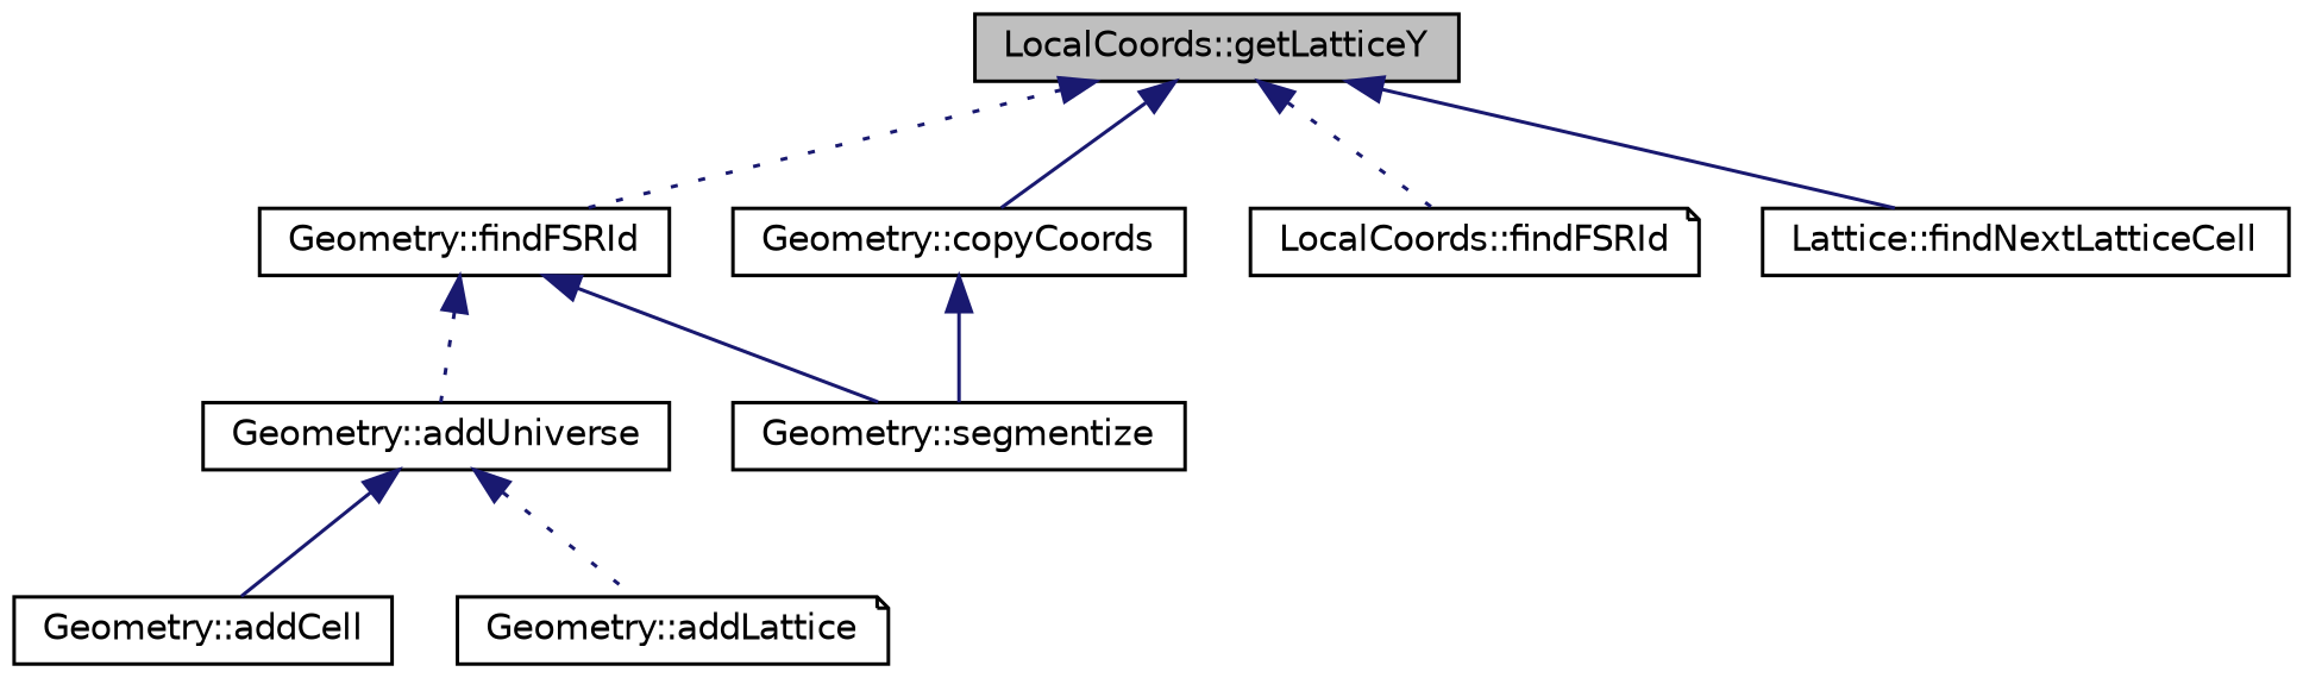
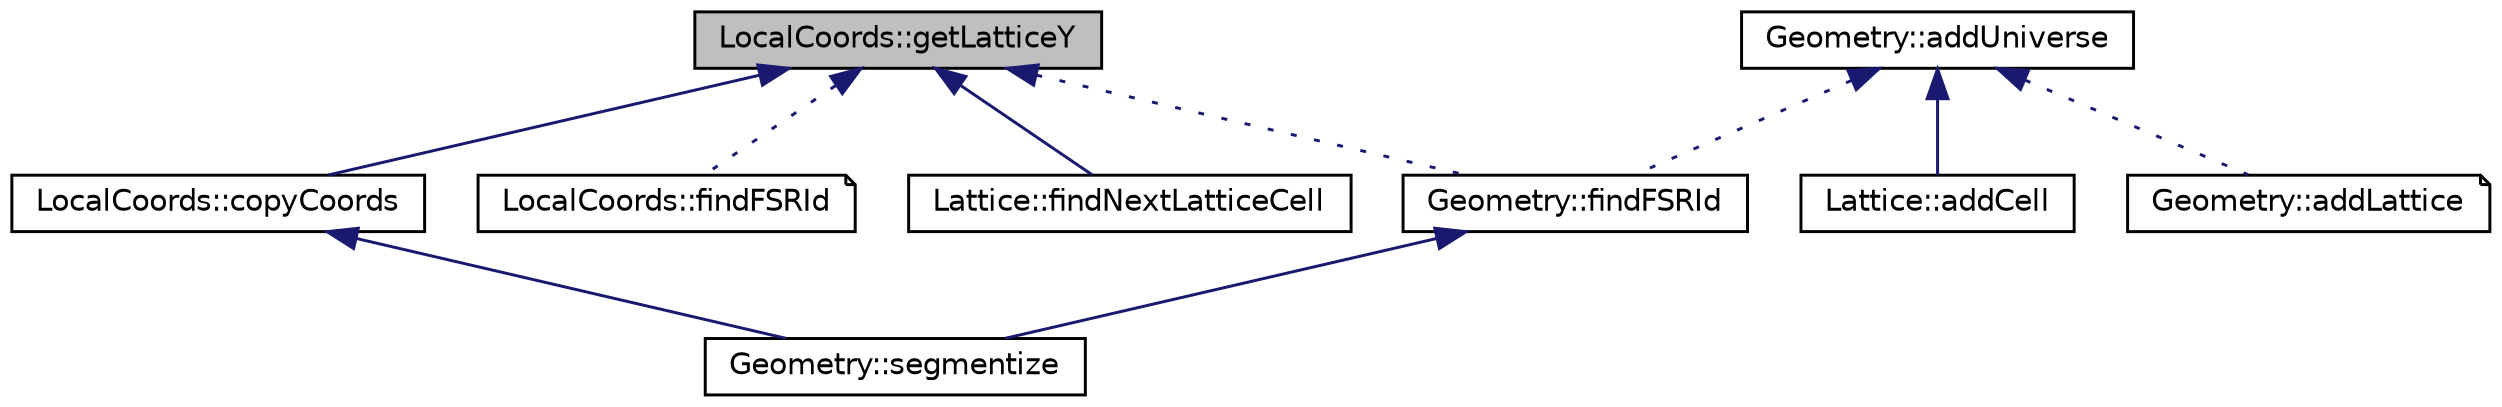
  digraph {
    rankdir=TB
    node [color=black fillcolor=white fontname=Helvetica fontsize=10 shape=box style=filled]
    edge [color=midnightblue dir=back fontname=Helvetica fontsize=10 labelfontname=Helvetica labelfontsize=10 style=solid]
    n1 [fillcolor=grey75 fontcolor=black height=0.2 label="LocalCoords::getLatticeY" width=0.4]
    n2 [height=0.2 label="Geometry::findFSRId" width=0.4]
-   n3 [height=0.2 label="Geometry::copyCoords" width=0.4]
+   n3 [height=0.2 label="LocalCoords::copyCoords" width=0.4]
    n4 [height=0.2 label="LocalCoords::findFSRId" shape=note width=0.4]
    n5 [height=0.2 label="Lattice::findNextLatticeCell" width=0.4]
    n6 [height=0.2 label="Geometry::addUniverse" width=0.4]
    n7 [height=0.2 label="Geometry::segmentize" width=0.4]
-   n8 [height=0.2 label="Geometry::addCell" width=0.4]
+   n8 [height=0.2 label="Lattice::addCell" width=0.4]
    n9 [height=0.2 label="Geometry::addLattice" shape=note width=0.4]
    n1 -> n2 [style=dotted]
    n1 -> n3
    n1 -> n4 [style=dotted]
    n1 -> n5
-   n2 -> n6 [style=dotted]
+   n6 -> n2 [style=dotted]
    n2 -> n7
    n3 -> n7
    n6 -> n8
    n6 -> n9 [style=dotted]
  }
